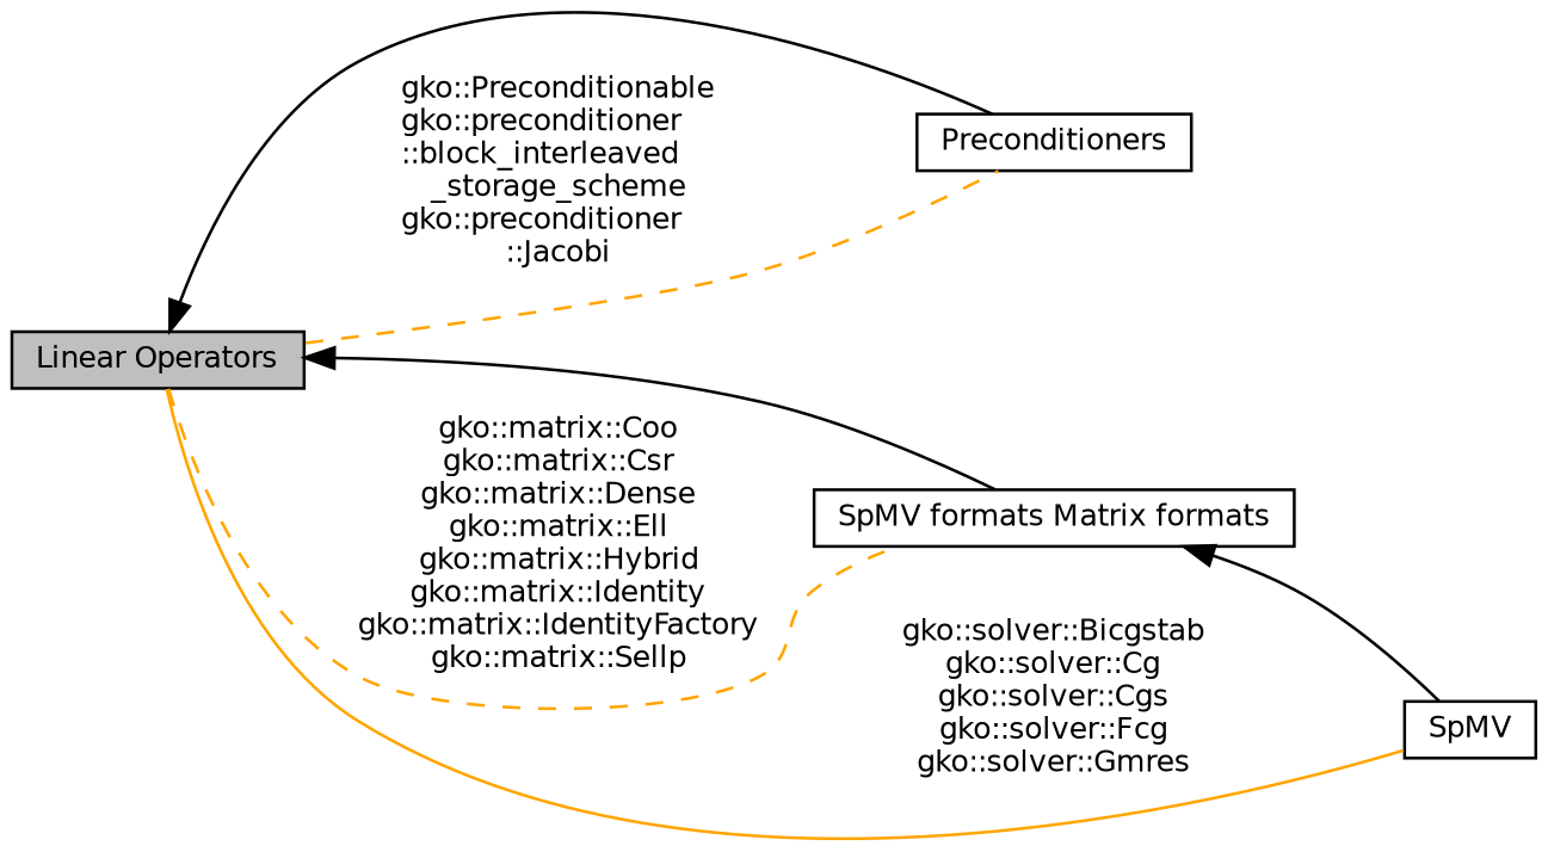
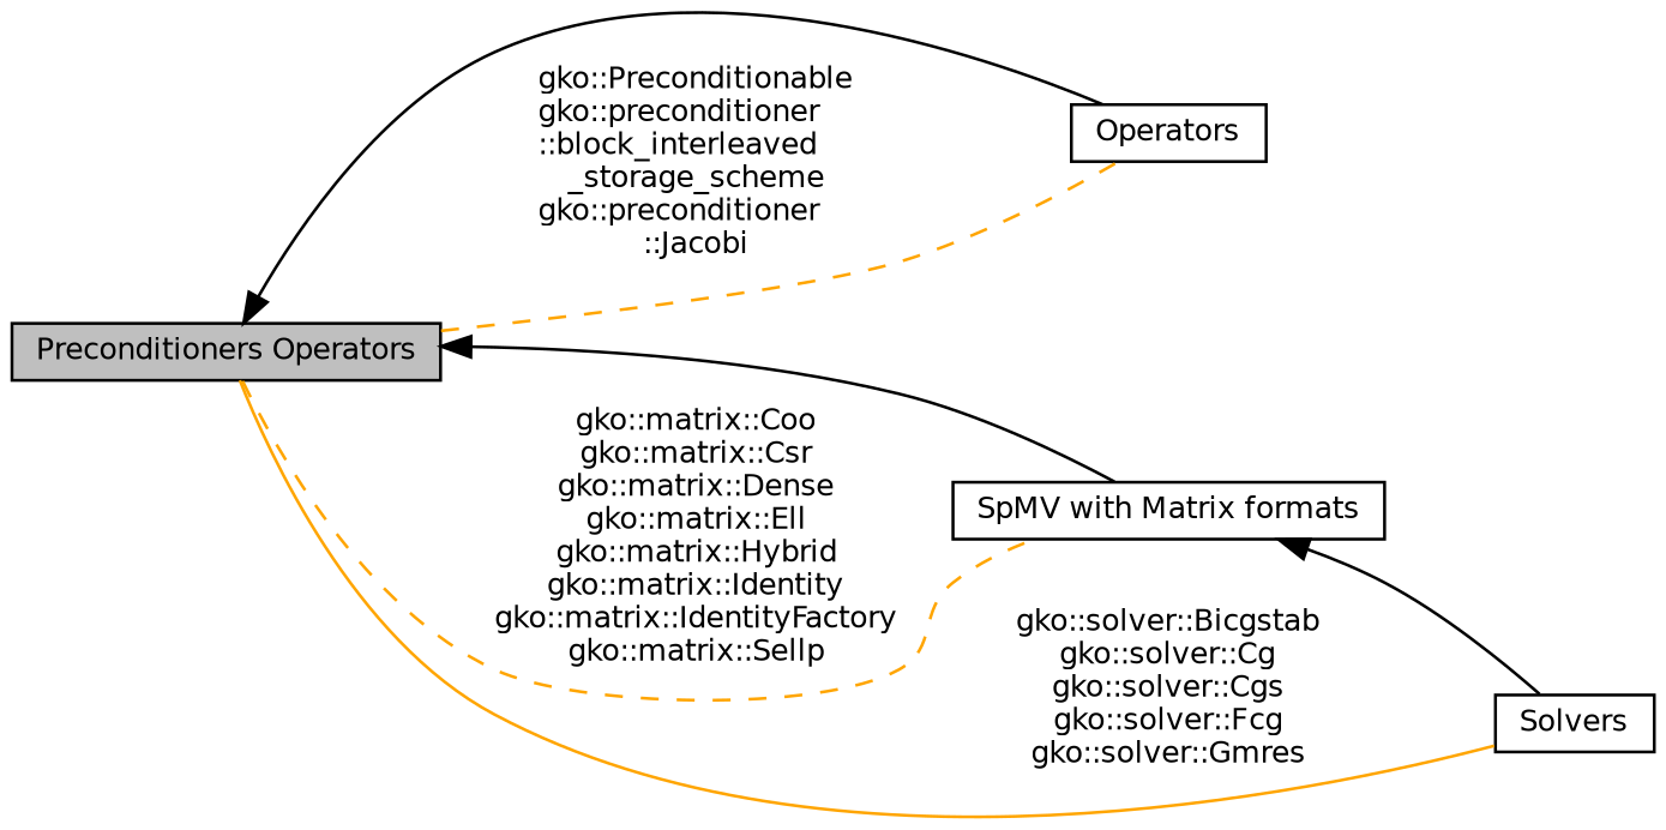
  digraph {
    rankdir=LR
    node [color=black fillcolor=white fontname=Helvetica fontsize=10 shape=record style=filled]
    edge [dir=back fontname=Helvetica fontsize=10 labelfontname=Helvetica labelfontsize=10 shape=plaintext style=solid]
-   n1 [height=0.2 label=Preconditioners width=0.4]
-   n2 [height=0.2 label="SpMV formats Matrix formats" width=0.4]
-   n3 [height=0.2 label=SpMV width=0.4]
-   n4 [fillcolor=grey75 fontcolor=black height=0.2 label="Linear Operators" width=0.4]
+   n1 [height=0.2 label=Operators width=0.4]
+   n2 [height=0.2 label="SpMV with Matrix formats" width=0.4]
+   n3 [height=0.2 label=Solvers width=0.4]
+   n4 [fillcolor=grey75 fontcolor=black height=0.2 label="Preconditioners Operators" width=0.4]
    n2 -> n3
    n4 -> n1
    n4 -> n1 [color=orange dir=none label="gko::Preconditionable\ngko::preconditioner\l::block_interleaved\l_storage_scheme\ngko::preconditioner\l::Jacobi" style=dashed]
    n4 -> n2
    n4 -> n2 [color=orange dir=none label="gko::matrix::Coo\ngko::matrix::Csr\ngko::matrix::Dense\ngko::matrix::Ell\ngko::matrix::Hybrid\ngko::matrix::Identity\ngko::matrix::IdentityFactory\ngko::matrix::Sellp" style=dashed]
    n4 -> n3 [color=orange dir=none label="gko::solver::Bicgstab\ngko::solver::Cg\ngko::solver::Cgs\ngko::solver::Fcg\ngko::solver::Gmres"]
  }
